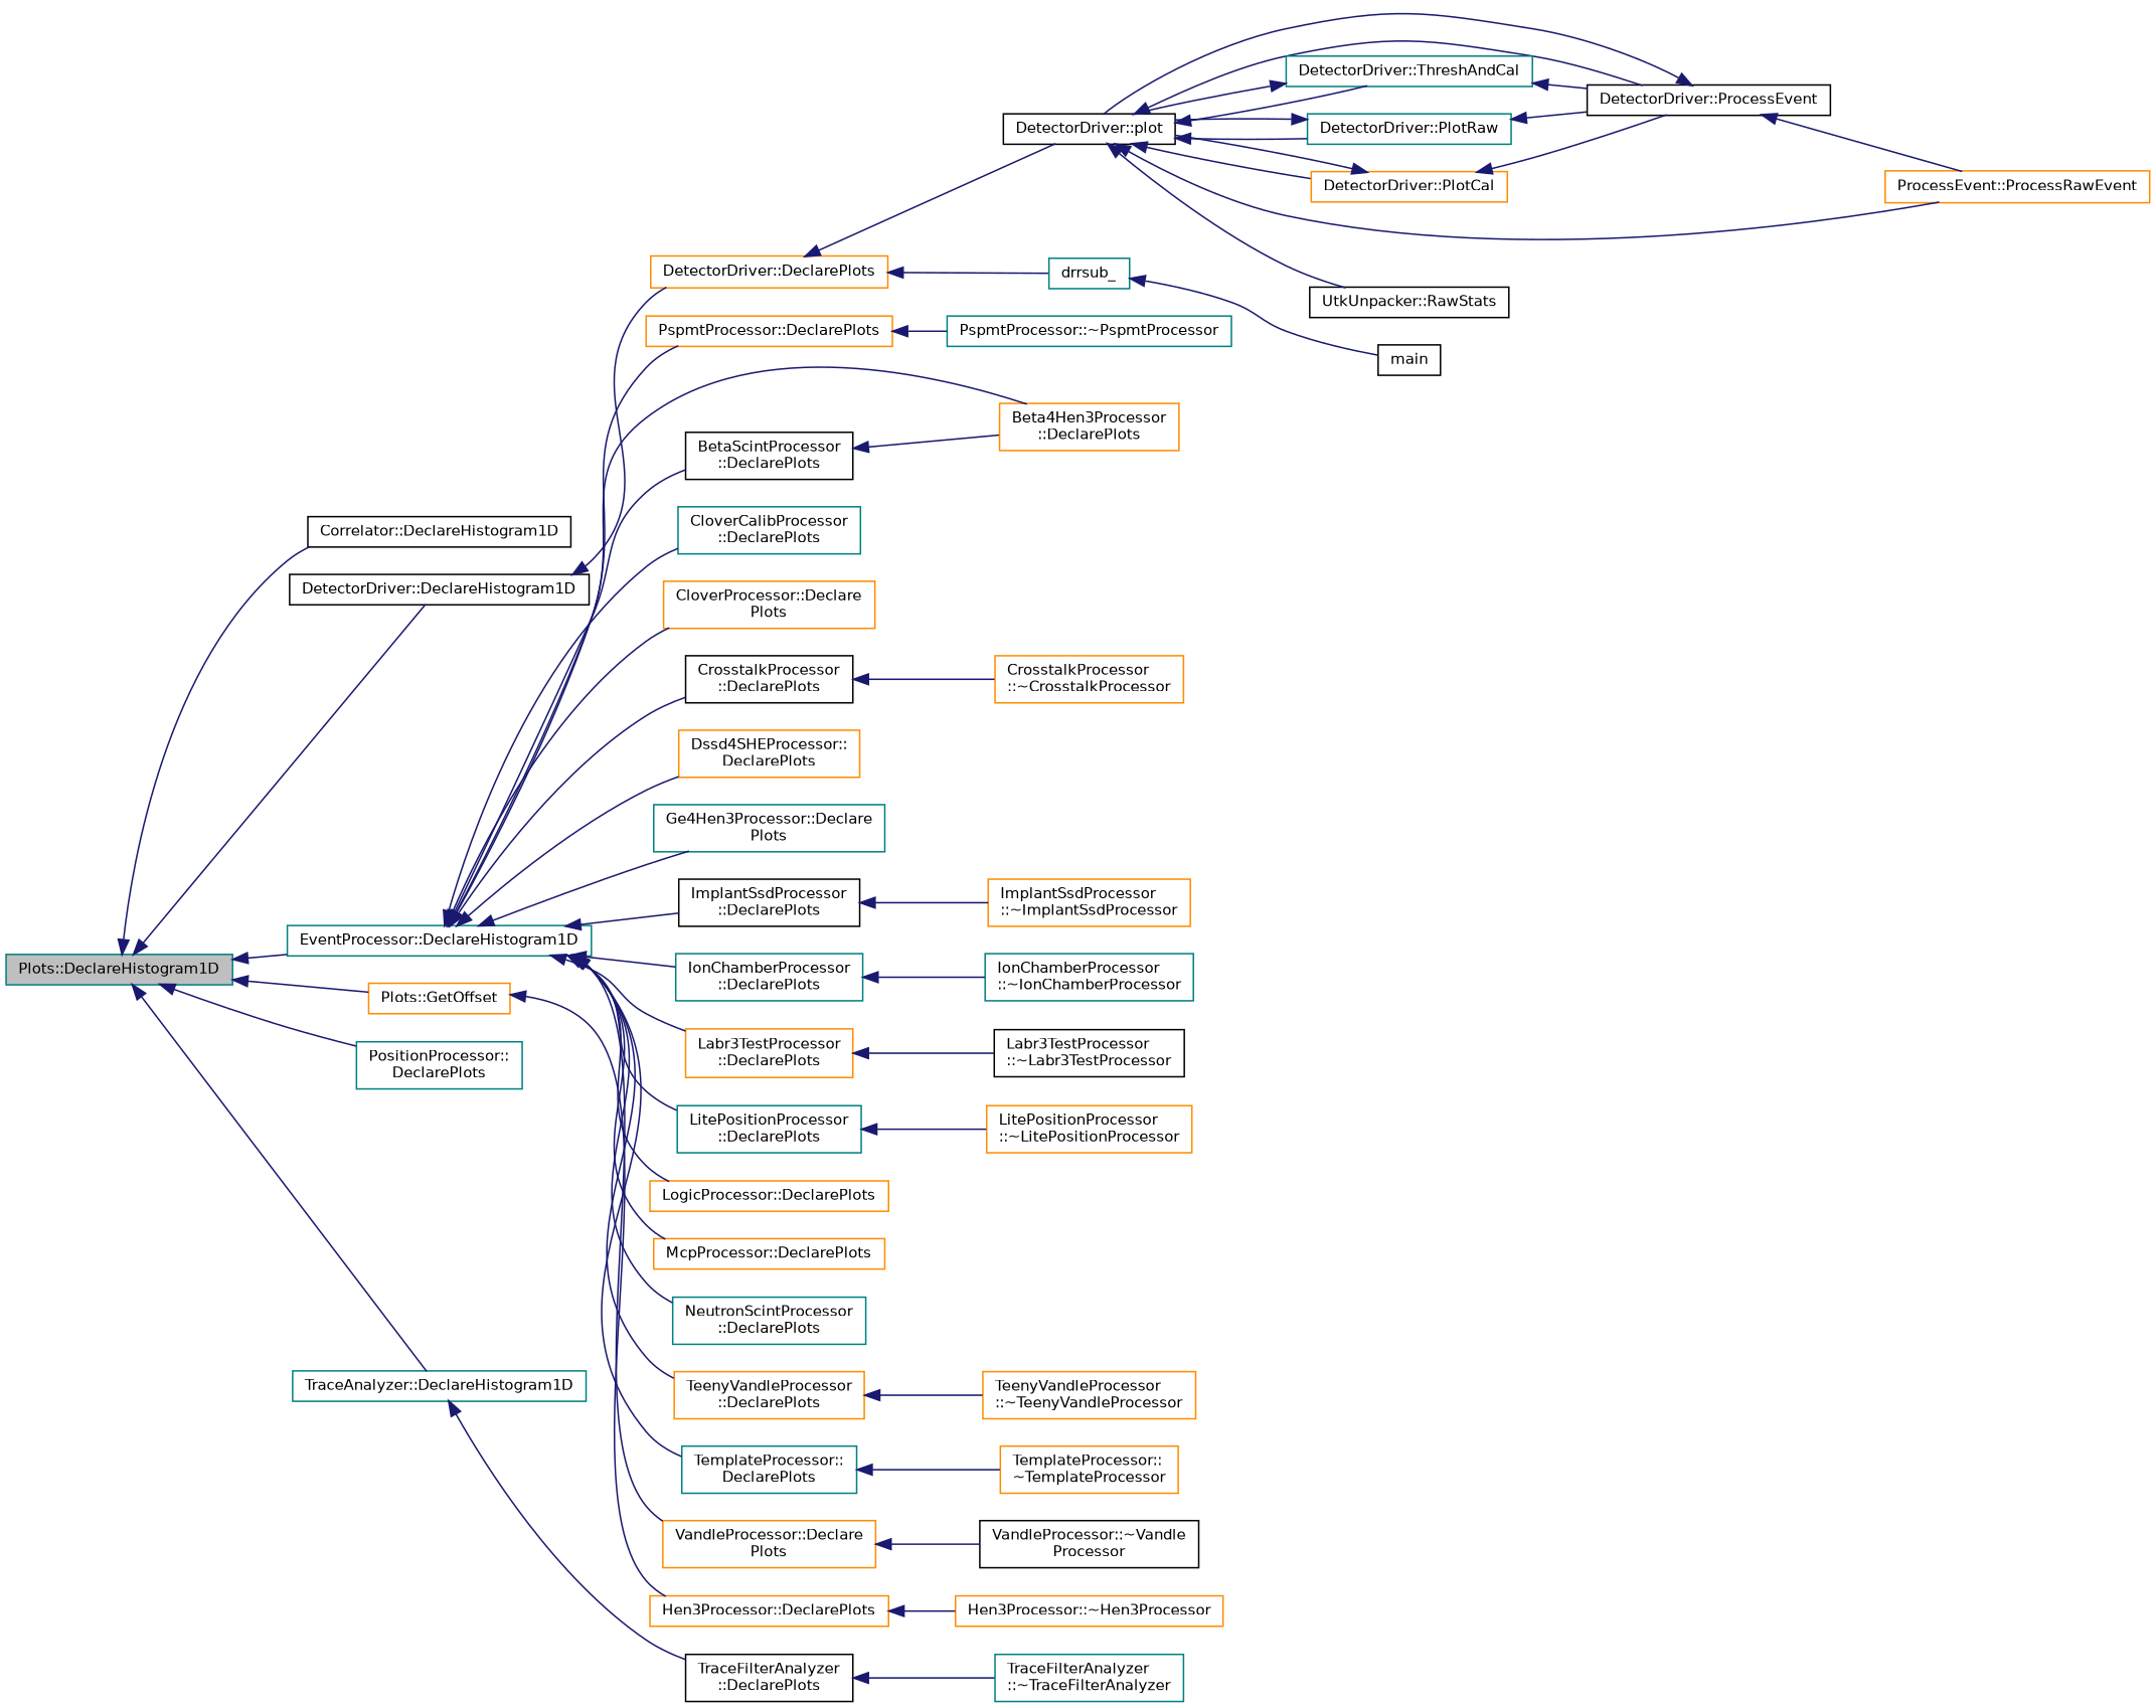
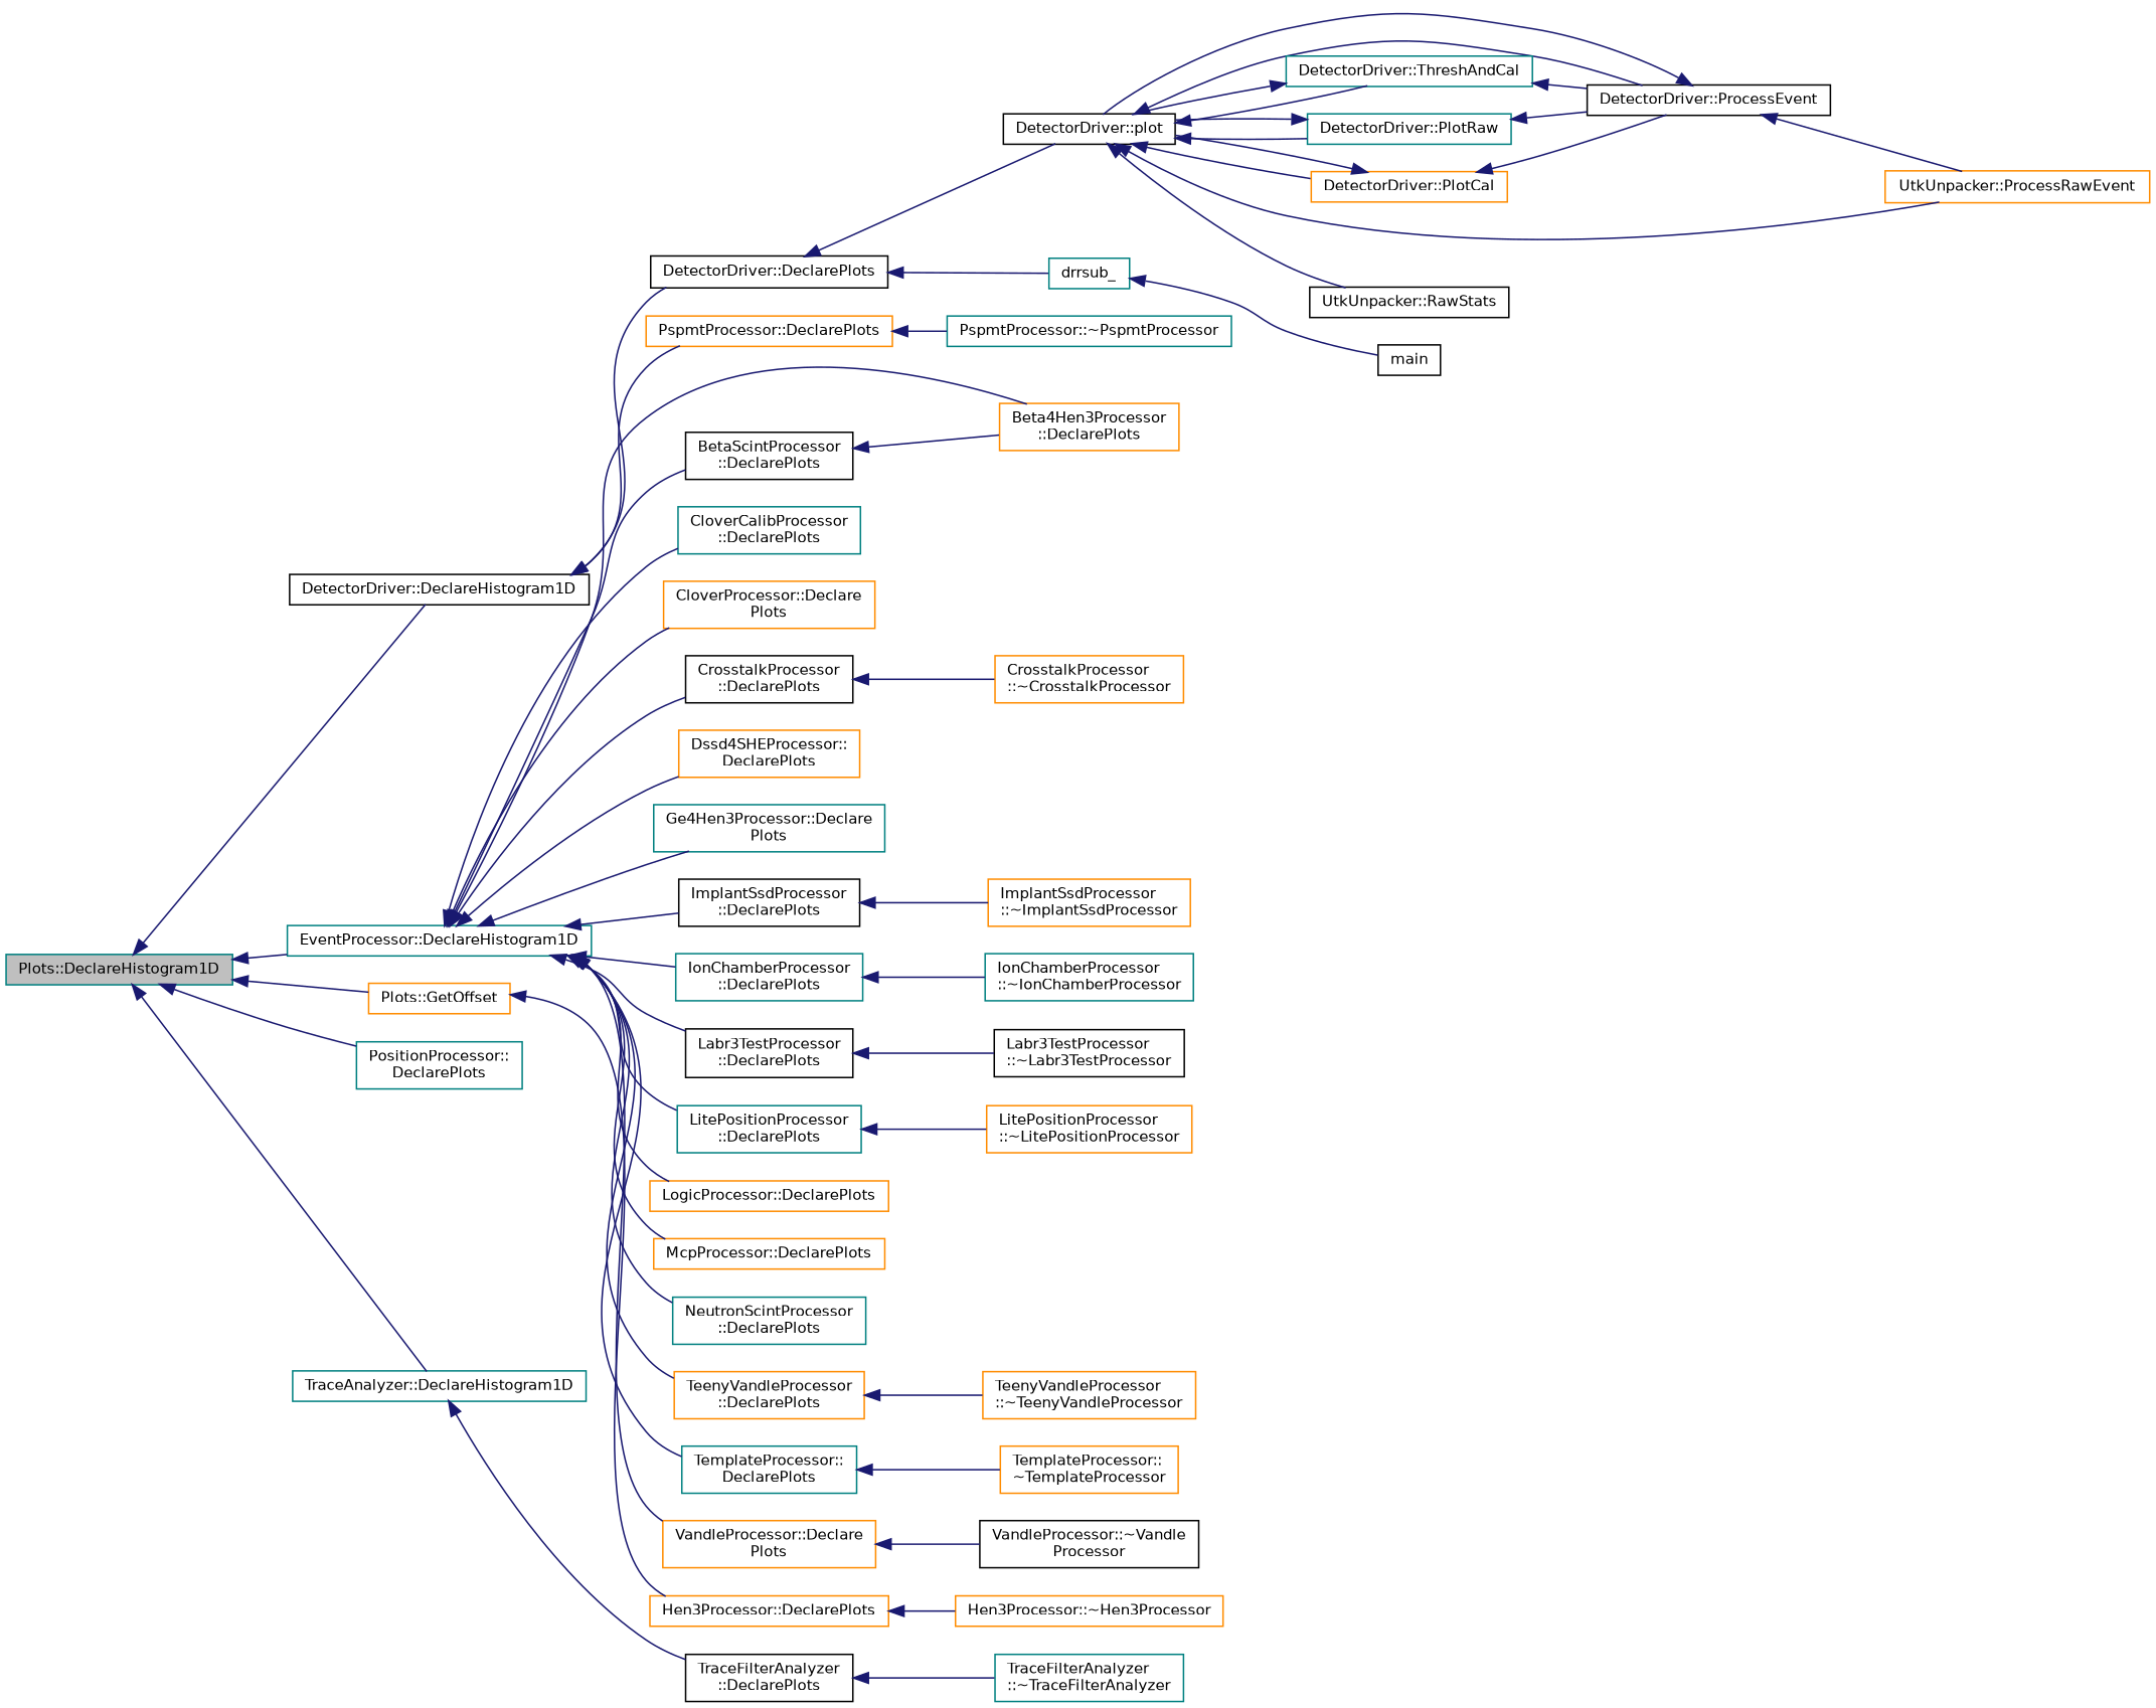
  digraph {
    rankdir=LR
    node [color=darkorange fillcolor=white fontname=Helvetica fontsize=10 shape=record style=filled]
    edge [color=midnightblue dir=back fontname=Helvetica fontsize=10 labelfontname=Helvetica labelfontsize=10 style=solid]
    n1 [color=teal fillcolor=grey75 fontcolor=black height=0.2 label="Plots::DeclareHistogram1D" width=0.4]
-   n2 [color=black height=0.2 label="Correlator::DeclareHistogram1D" width=0.4]
    n3 [color=black height=0.2 label="DetectorDriver::DeclareHistogram1D" width=0.4]
    n4 [color=teal height=0.2 label="EventProcessor::DeclareHistogram1D" width=0.4]
    n5 [height=0.2 label="Plots::GetOffset" width=0.4]
    n6 [color=teal height=0.2 label="PositionProcessor::\lDeclarePlots" width=0.4]
    n7 [color=teal height=0.2 label="TraceAnalyzer::DeclareHistogram1D" width=0.4]
-   n8 [height=0.2 label="DetectorDriver::DeclarePlots" width=0.4]
+   n8 [color=black height=0.2 label="DetectorDriver::DeclarePlots" width=0.4]
    n9 [height=0.2 label="Beta4Hen3Processor\l::DeclarePlots" width=0.4]
    n10 [color=black height=0.2 label="BetaScintProcessor\l::DeclarePlots" width=0.4]
    n11 [color=teal height=0.2 label="CloverCalibProcessor\l::DeclarePlots" width=0.4]
    n12 [height=0.2 label="CloverProcessor::Declare\lPlots" width=0.4]
    n13 [color=black height=0.2 label="CrosstalkProcessor\l::DeclarePlots" width=0.4]
    n14 [height=0.2 label="Dssd4SHEProcessor::\lDeclarePlots" width=0.4]
    n15 [color=teal height=0.2 label="Ge4Hen3Processor::Declare\lPlots" width=0.4]
    n16 [color=black height=0.2 label="ImplantSsdProcessor\l::DeclarePlots" width=0.4]
    n17 [color=teal height=0.2 label="IonChamberProcessor\l::DeclarePlots" width=0.4]
-   n18 [height=0.2 label="Labr3TestProcessor\l::DeclarePlots" width=0.4]
+   n18 [color=black height=0.2 label="Labr3TestProcessor\l::DeclarePlots" width=0.4]
    n19 [color=teal height=0.2 label="LitePositionProcessor\l::DeclarePlots" width=0.4]
    n20 [height=0.2 label="LogicProcessor::DeclarePlots" width=0.4]
    n21 [height=0.2 label="McpProcessor::DeclarePlots" width=0.4]
    n22 [color=teal height=0.2 label="NeutronScintProcessor\l::DeclarePlots" width=0.4]
    n23 [height=0.2 label="PspmtProcessor::DeclarePlots" width=0.4]
    n24 [height=0.2 label="TeenyVandleProcessor\l::DeclarePlots" width=0.4]
    n25 [color=teal height=0.2 label="TemplateProcessor::\lDeclarePlots" width=0.4]
    n26 [height=0.2 label="VandleProcessor::Declare\lPlots" width=0.4]
    n27 [height=0.2 label="Hen3Processor::DeclarePlots" width=0.4]
    n28 [color=black height=0.2 label="TraceFilterAnalyzer\l::DeclarePlots" width=0.4]
    n29 [color=black height=0.2 label="DetectorDriver::plot" width=0.4]
    n30 [color=teal height=0.2 label=drrsub_ width=0.4]
    n31 [color=black height=0.2 label="DetectorDriver::ProcessEvent" width=0.4]
-   n32 [height=0.2 label="ProcessEvent::ProcessRawEvent" width=0.4]
+   n32 [height=0.2 label="UtkUnpacker::ProcessRawEvent" width=0.4]
    n33 [color=teal height=0.2 label="DetectorDriver::ThreshAndCal" width=0.4]
    n34 [color=teal height=0.2 label="DetectorDriver::PlotRaw" width=0.4]
    n35 [height=0.2 label="DetectorDriver::PlotCal" width=0.4]
    n36 [color=black height=0.2 label="UtkUnpacker::RawStats" width=0.4]
    n37 [color=black height=0.2 label=main width=0.4]
    n38 [height=0.2 label="CrosstalkProcessor\l::~CrosstalkProcessor" width=0.4]
    n39 [height=0.2 label="Hen3Processor::~Hen3Processor" width=0.4]
    n40 [height=0.2 label="ImplantSsdProcessor\l::~ImplantSsdProcessor" width=0.4]
    n41 [color=teal height=0.2 label="IonChamberProcessor\l::~IonChamberProcessor" width=0.4]
    n42 [color=black height=0.2 label="Labr3TestProcessor\l::~Labr3TestProcessor" width=0.4]
    n43 [height=0.2 label="LitePositionProcessor\l::~LitePositionProcessor" width=0.4]
    n44 [color=teal height=0.2 label="PspmtProcessor::~PspmtProcessor" width=0.4]
    n45 [height=0.2 label="TeenyVandleProcessor\l::~TeenyVandleProcessor" width=0.4]
    n46 [height=0.2 label="TemplateProcessor::\l~TemplateProcessor" width=0.4]
    n47 [color=black height=0.2 label="VandleProcessor::~Vandle\lProcessor" width=0.4]
    n48 [color=teal height=0.2 label="TraceFilterAnalyzer\l::~TraceFilterAnalyzer" width=0.4]
-   n1 -> n2
    n1 -> n3
    n1 -> n4
    n1 -> n5
    n1 -> n6
    n1 -> n7
    n3 -> n8
    n4 -> n9
    n4 -> n10
    n4 -> n11
    n4 -> n12
    n4 -> n13
    n4 -> n14
    n4 -> n15
    n4 -> n16
    n4 -> n17
    n4 -> n18
    n4 -> n19
    n4 -> n20
    n4 -> n21
    n4 -> n22
-   n4 -> n23
+   n3 -> n23
    n4 -> n24
    n4 -> n25
    n4 -> n26
    n5 -> n27
    n7 -> n28
    n8 -> n29
    n8 -> n30
    n10 -> n9
    n13 -> n38
    n16 -> n40
    n17 -> n41
    n18 -> n42
    n19 -> n43
    n23 -> n44
    n24 -> n45
    n25 -> n46
    n26 -> n47
    n27 -> n39
    n28 -> n48
    n29 -> n31
    n29 -> n32
    n29 -> n33
    n29 -> n34
    n29 -> n35
    n29 -> n36
    n30 -> n37
    n31 -> n29
    n31 -> n32
    n33 -> n29
    n33 -> n31
    n34 -> n29
    n34 -> n31
    n35 -> n29
    n35 -> n31
  }
